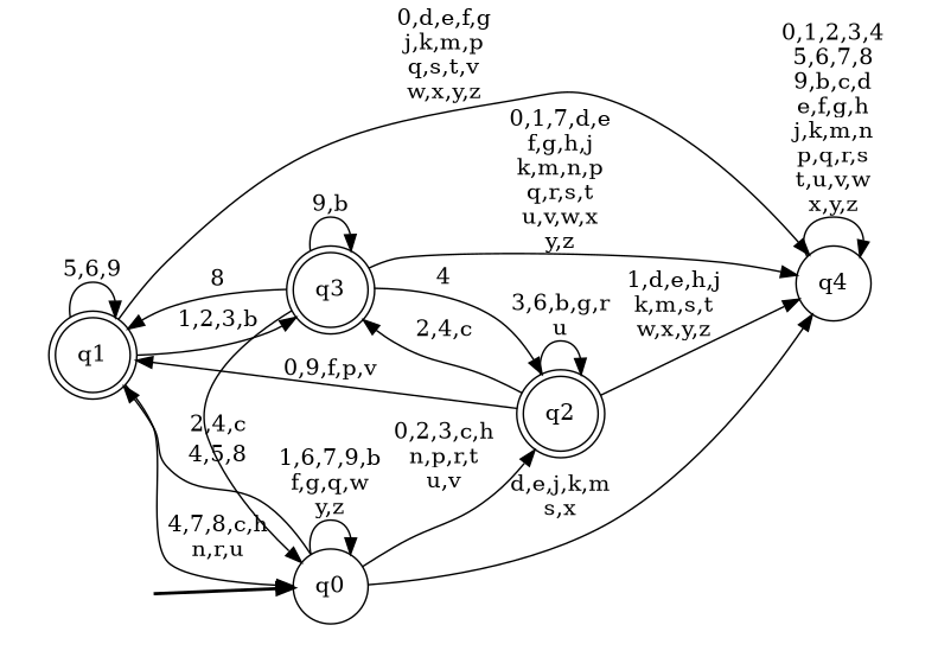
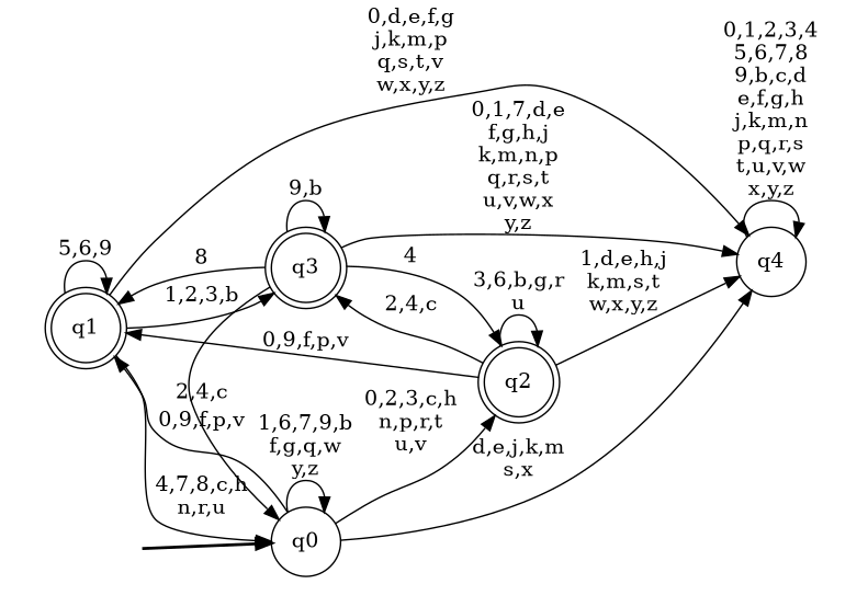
  digraph {
    rankdir=LR
    node [shape=doublecircle style="rounded,filled" color=black fillcolor=white]
    __start0 [height=0 shape=none style=invis width=0 color="" fillcolor=""]
    n2 [label=q0 shape=circle style=filled]
    n3 [label=q1]
    n4 [label=q2]
    n5 [label=q4 shape=circle style=filled]
    n6 [label=q3]
    subgraph cluster_1 {
      nodesep=0.15
      ranksep=0.15
      style=invis
      __start0
      n2
    }
    __start0 -> n2 [penwidth=2]
    n2 -> n2 [label="1,6,7,9,b\nf,g,q,w\ny,z"]
-   n2 -> n3 [label="4,5,8"]
+   n2 -> n3 [label="0,9,f,p,v"]
    n2 -> n4 [label="0,2,3,c,h\nn,p,r,t\nu,v"]
    n2 -> n5 [label="d,e,j,k,m\ns,x"]
    n3 -> n2 [label="4,7,8,c,h\nn,r,u"]
    n3 -> n3 [label="5,6,9"]
    n3 -> n5 [label="0,d,e,f,g\nj,k,m,p\nq,s,t,v\nw,x,y,z"]
    n3 -> n6 [label="1,2,3,b"]
    n4 -> n3 [label="0,9,f,p,v"]
    n4 -> n4 [label="3,6,b,g,r\nu"]
    n4 -> n5 [label="1,d,e,h,j\nk,m,s,t\nw,x,y,z"]
    n4 -> n6 [label="2,4,c"]
    n5 -> n5 [label="0,1,2,3,4\n5,6,7,8\n9,b,c,d\ne,f,g,h\nj,k,m,n\np,q,r,s\nt,u,v,w\nx,y,z"]
    n6 -> n2 [label="2,4,c"]
    n6 -> n3 [label=8]
    n6 -> n4 [label=4]
    n6 -> n5 [label="0,1,7,d,e\nf,g,h,j\nk,m,n,p\nq,r,s,t\nu,v,w,x\ny,z"]
    n6 -> n6 [label="9,b"]
  }
